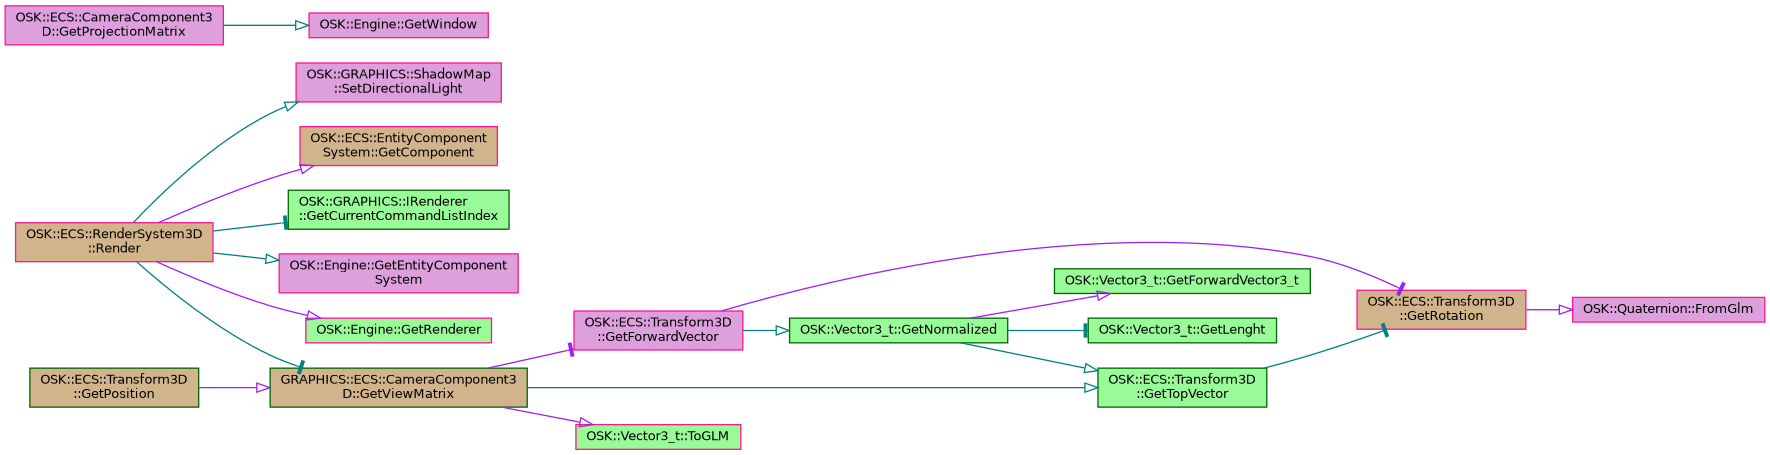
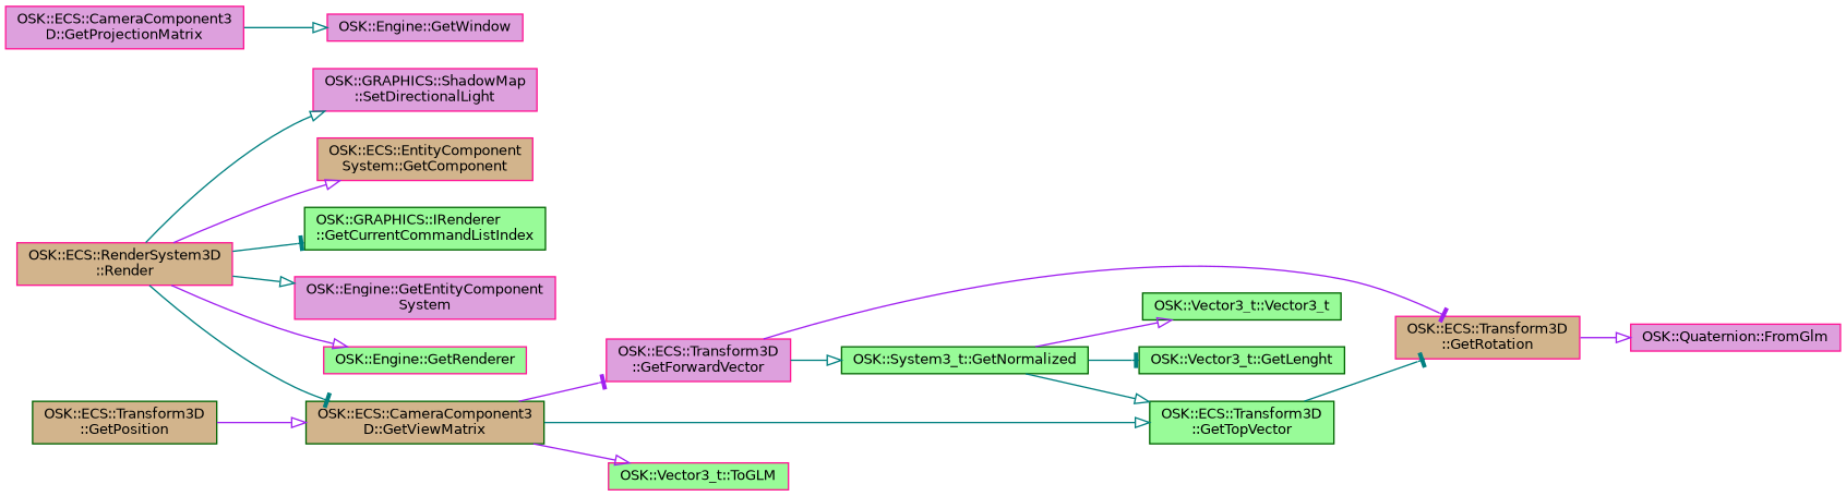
  digraph {
    rankdir=LR
    node [color=deeppink fillcolor=palegreen fontname=Helvetica fontsize=10 shape=record style=filled]
    edge [arrowhead=onormal color=teal fontname=Helvetica fontsize=10 labelfontname=Helvetica labelfontsize=10 style=solid]
    n1 [fillcolor=tan fontcolor=black height=0.2 label="OSK::ECS::RenderSystem3D\l::Render" width=0.4]
    n2 [fillcolor=tan height=0.2 label="OSK::ECS::EntityComponent\lSystem::GetComponent" width=0.4]
    n3 [color=darkgreen height=0.2 label="OSK::GRAPHICS::IRenderer\l::GetCurrentCommandListIndex" width=0.4]
    n4 [fillcolor=plum height=0.2 label="OSK::Engine::GetEntityComponent\lSystem" width=0.4]
    n5 [height=0.2 label="OSK::Engine::GetRenderer" width=0.4]
-   n6 [color=darkgreen fillcolor=tan height=0.2 label="GRAPHICS::ECS::CameraComponent3\lD::GetViewMatrix" width=0.4]
+   n6 [color=darkgreen fillcolor=tan height=0.2 label="OSK::ECS::CameraComponent3\lD::GetViewMatrix" width=0.4]
    n7 [fillcolor=plum height=0.2 label="OSK::GRAPHICS::ShadowMap\l::SetDirectionalLight" width=0.4]
    n8 [fillcolor=plum height=0.2 label="OSK::ECS::CameraComponent3\lD::GetProjectionMatrix" width=0.4]
    n9 [fillcolor=plum height=0.2 label="OSK::Engine::GetWindow" width=0.4]
    n10 [fillcolor=plum height=0.2 label="OSK::ECS::Transform3D\l::GetForwardVector" width=0.4]
    n11 [color=darkgreen height=0.2 label="OSK::ECS::Transform3D\l::GetTopVector" width=0.4]
    n12 [height=0.2 label="OSK::Vector3_t::ToGLM" width=0.4]
-   n13 [color=darkgreen height=0.2 label="OSK::Vector3_t::GetNormalized" width=0.4]
+   n13 [color=darkgreen height=0.2 label="OSK::System3_t::GetNormalized" width=0.4]
    n14 [fillcolor=tan height=0.2 label="OSK::ECS::Transform3D\l::GetRotation" width=0.4]
    n15 [color=darkgreen fillcolor=tan height=0.2 label="OSK::ECS::Transform3D\l::GetPosition" width=0.4]
    n16 [color=darkgreen height=0.2 label="OSK::Vector3_t::GetLenght" width=0.4]
-   n17 [color=darkgreen height=0.2 label="OSK::Vector3_t::GetForwardVector3_t" width=0.4]
+   n17 [color=darkgreen height=0.2 label="OSK::Vector3_t::Vector3_t" width=0.4]
    n18 [fillcolor=plum height=0.2 label="OSK::Quaternion::FromGlm" width=0.4]
    n1 -> n2 [color=purple]
    n1 -> n3 [arrowhead=tee]
    n1 -> n4
    n1 -> n5 [color=purple]
    n1 -> n6 [arrowhead=tee]
    n1 -> n7
    n6 -> n10 [arrowhead=tee color=purple]
    n6 -> n11
    n6 -> n12 [color=purple]
    n8 -> n9
    n10 -> n13
    n10 -> n14 [arrowhead=tee color=purple]
    n11 -> n14 [arrowhead=tee]
    n13 -> n11
    n13 -> n16 [arrowhead=tee]
    n13 -> n17 [color=purple]
    n14 -> n18 [color=purple]
    n15 -> n6 [color=purple]
  }
